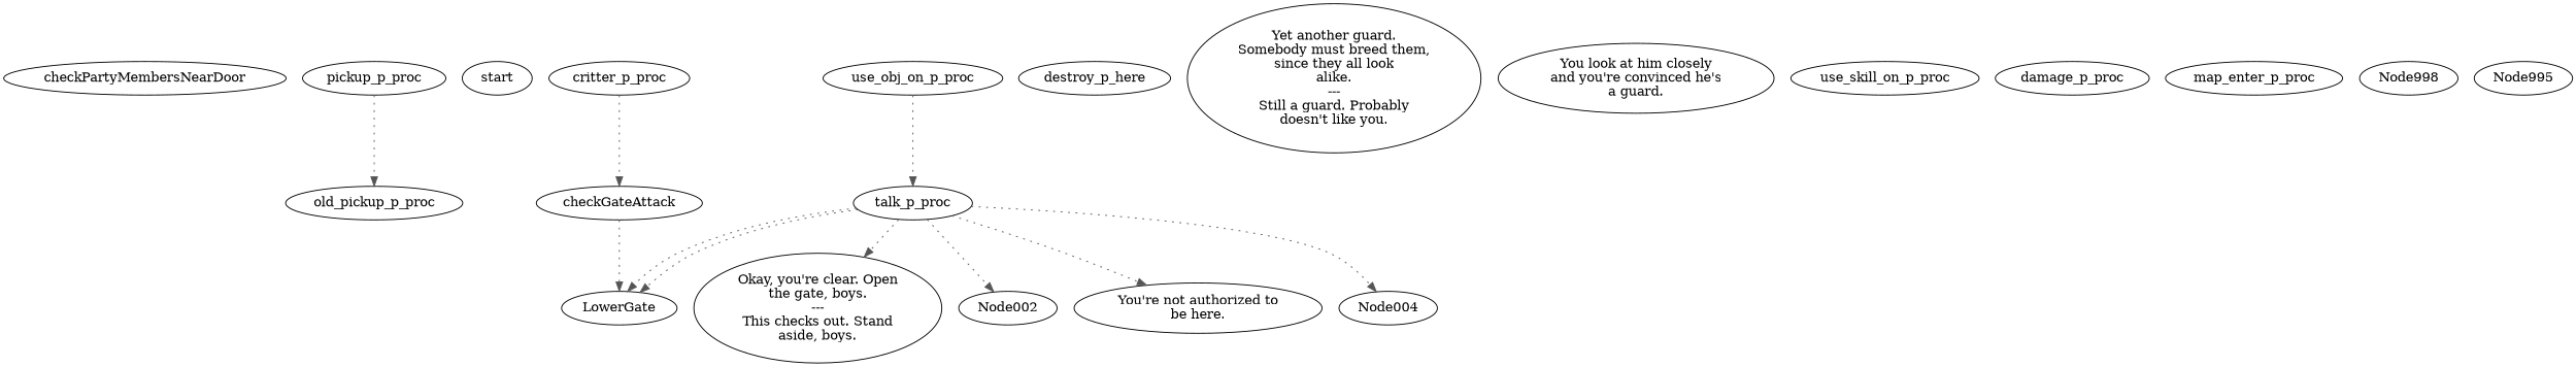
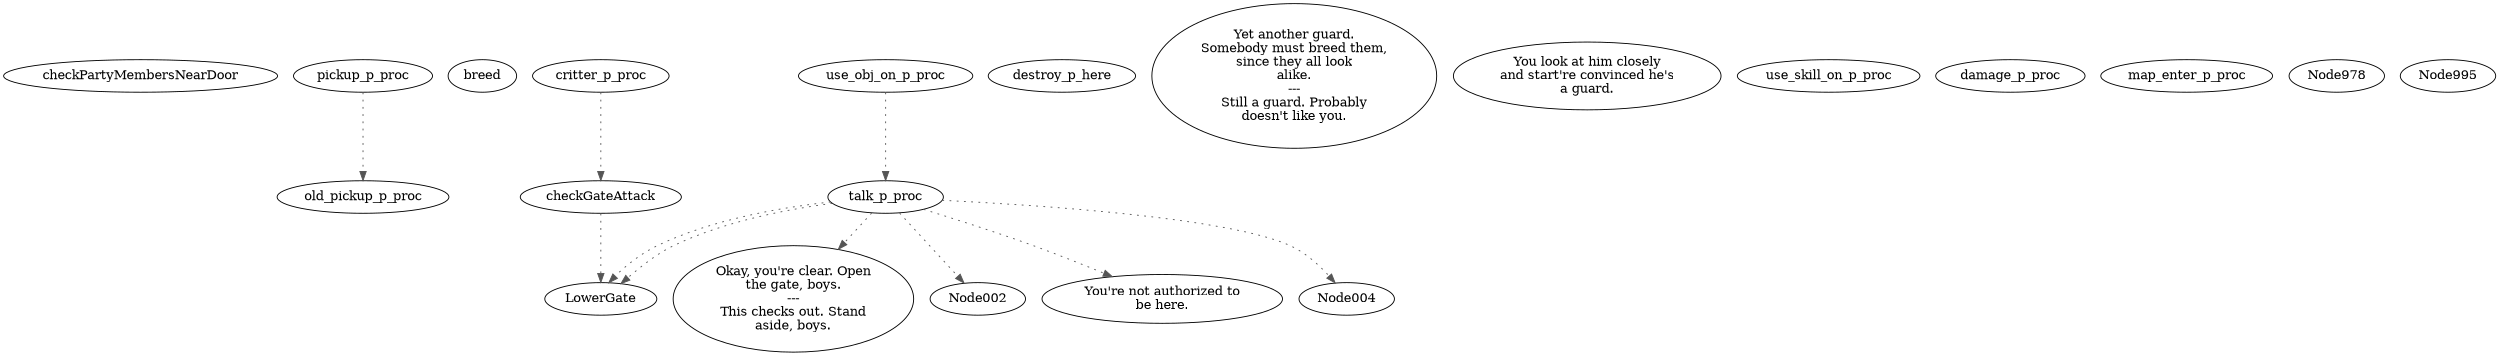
  digraph {
    node [color="#000000" fillcolor="#FFFFFF" style=filled]
    edge [color="#555555" style=dotted]
    checkPartyMembersNearDoor
    pickup_p_proc
    old_pickup_p_proc
-   start
+   start [label=breed]
    critter_p_proc
    checkGateAttack
    LowerGate
    talk_p_proc
    n9 [label="Okay, you're clear. Open\nthe gate, boys.\n---\nThis checks out. Stand\naside, boys."]
    Node002
    n11 [label="You're not authorized to\nbe here."]
    Node004
    n13 [label=destroy_p_here]
    n14 [label="Yet another guard.\nSomebody must breed them,\nsince they all look\nalike.\n---\nStill a guard. Probably\ndoesn't like you."]
-   n15 [label="You look at him closely\nand you're convinced he's\na guard."]
+   n15 [label="You look at him closely\nand start're convinced he's\na guard."]
    use_skill_on_p_proc
    damage_p_proc
    map_enter_p_proc
    use_obj_on_p_proc
-   Node998
+   Node998 [label=Node978]
    n21 [label=Node995]
    pickup_p_proc -> old_pickup_p_proc
    critter_p_proc -> checkGateAttack
    checkGateAttack -> LowerGate
    talk_p_proc -> LowerGate
    talk_p_proc -> LowerGate
    talk_p_proc -> n9
    talk_p_proc -> Node002
    talk_p_proc -> n11
    talk_p_proc -> Node004
    use_obj_on_p_proc -> talk_p_proc
  }
